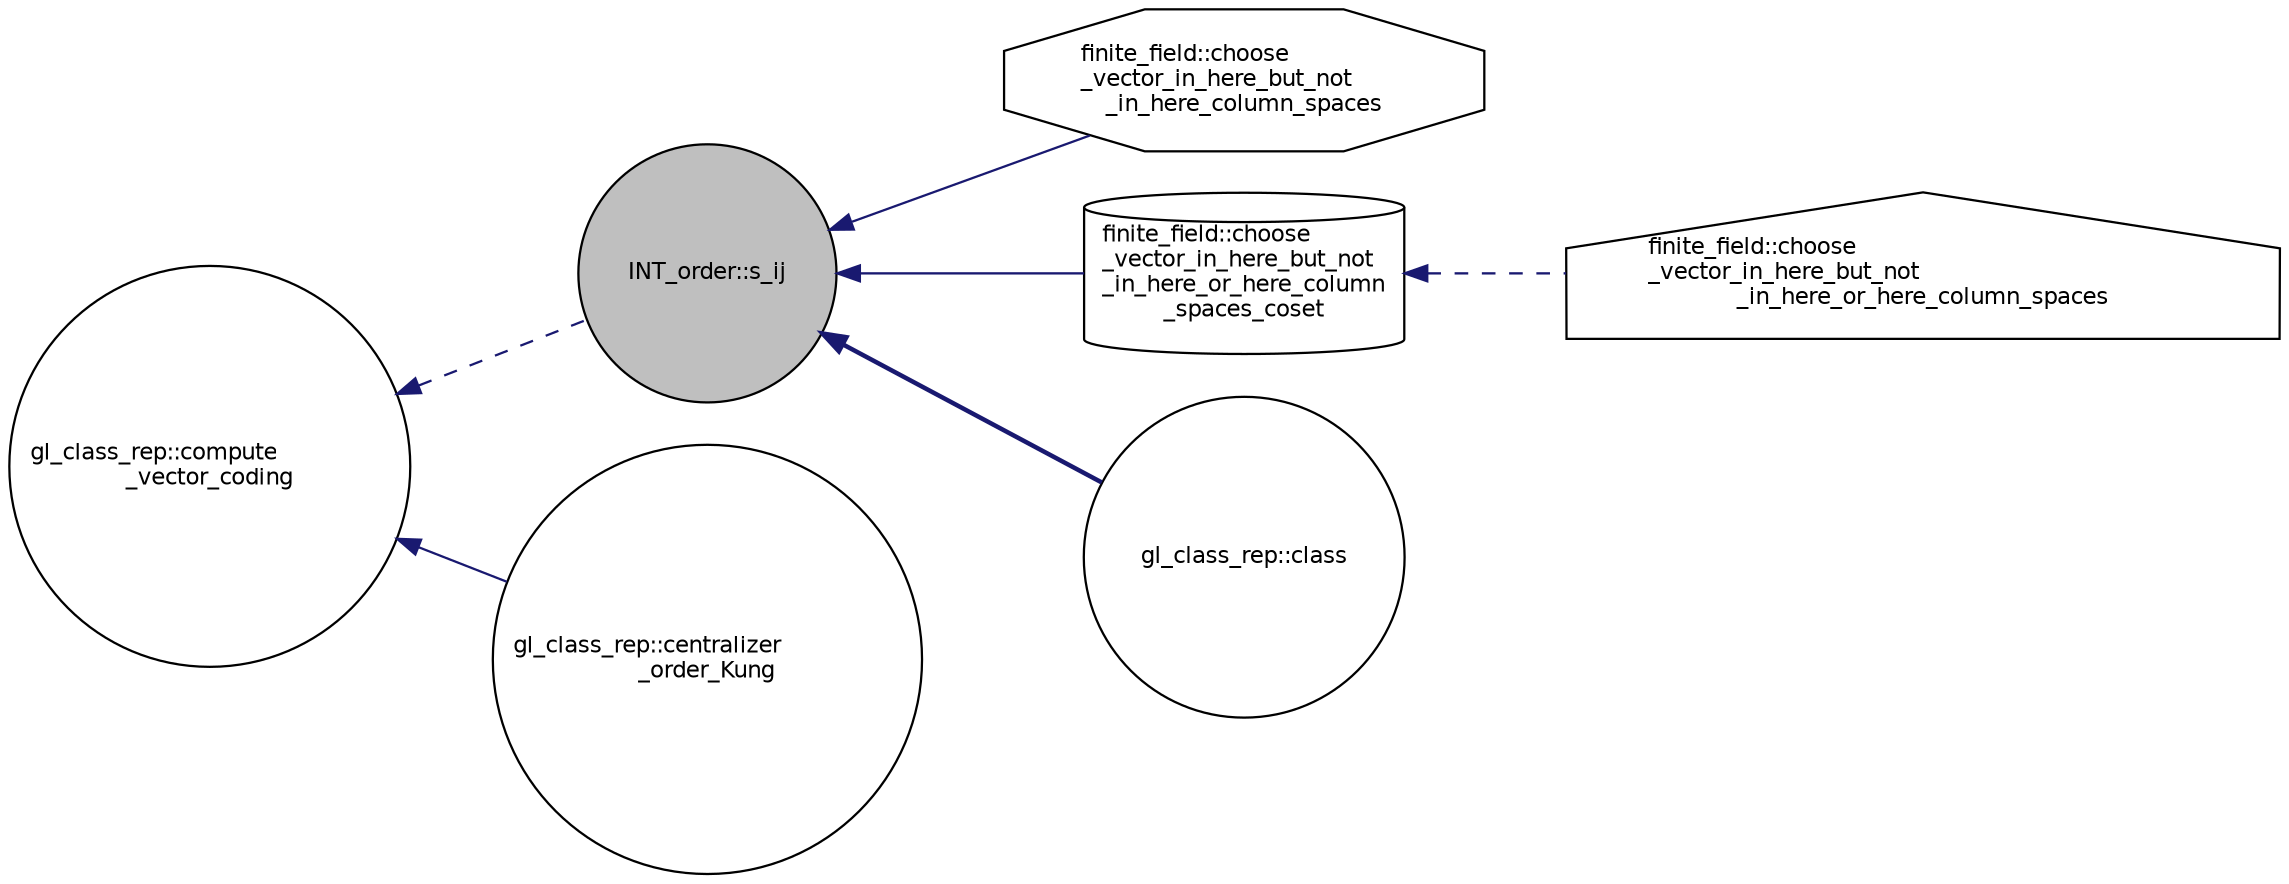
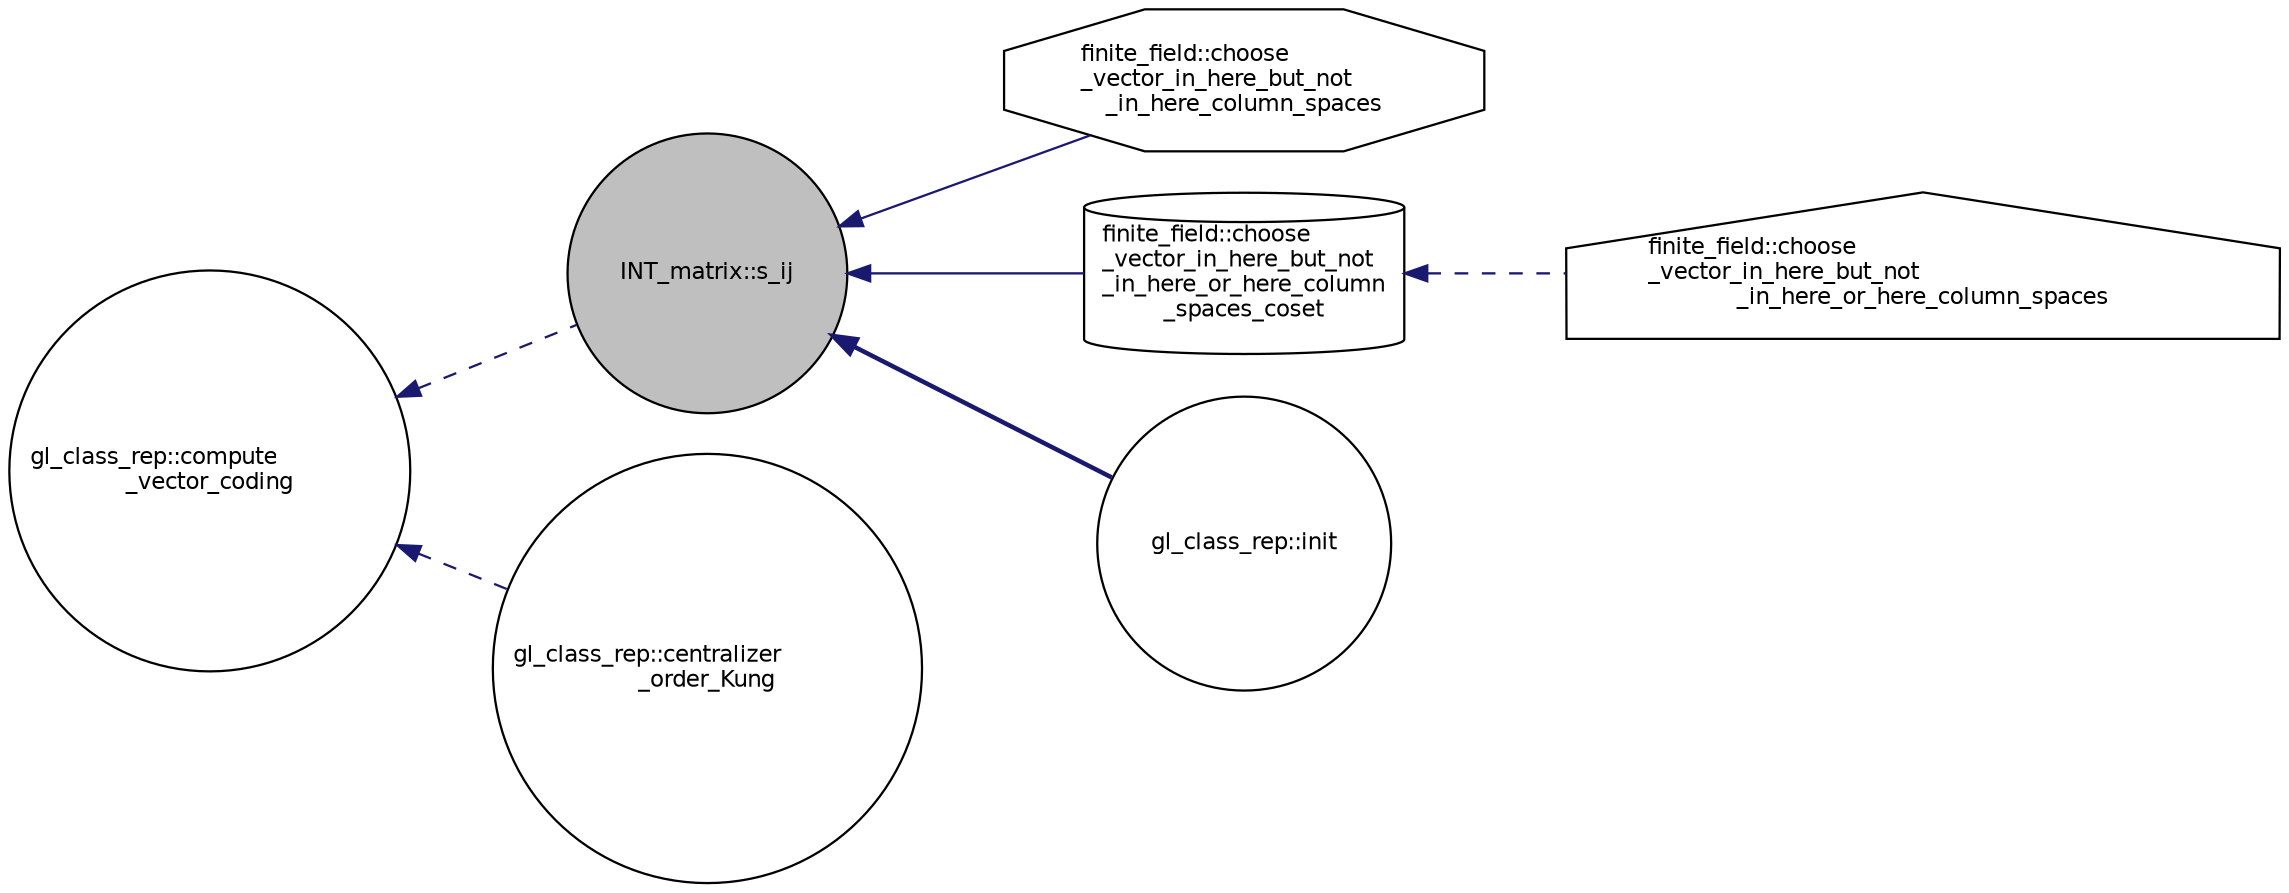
  digraph {
    rankdir=LR
    node [color=black fillcolor=white fontname=Helvetica fontsize=10 shape=circle style=filled]
    edge [color=midnightblue dir=back fontname=Helvetica fontsize=10 labelfontname=Helvetica labelfontsize=10 style=solid]
-   n1 [fillcolor=grey75 fontcolor=black height=0.2 label="INT_order::s_ij" width=0.4]
+   n1 [fillcolor=grey75 fontcolor=black height=0.2 label="INT_matrix::s_ij" width=0.4]
    n2 [height=0.2 label="finite_field::choose\l_vector_in_here_but_not\l_in_here_column_spaces" shape=octagon width=0.4]
    n3 [height=0.2 label="finite_field::choose\l_vector_in_here_but_not\l_in_here_or_here_column\l_spaces_coset" shape=cylinder width=0.4]
-   n4 [height=0.2 label="gl_class_rep::class" width=0.4]
+   n4 [height=0.2 label="gl_class_rep::init" width=0.4]
    n5 [height=0.2 label="finite_field::choose\l_vector_in_here_but_not\l_in_here_or_here_column_spaces" shape=house width=0.4]
    n6 [height=0.2 label="gl_class_rep::compute\l_vector_coding" width=0.4]
    n7 [height=0.2 label="gl_class_rep::centralizer\l_order_Kung" width=0.4]
    n1 -> n2
    n1 -> n3
    n1 -> n4 [style=bold]
    n3 -> n5 [style=dashed]
    n6 -> n1 [style=dashed]
-   n6 -> n7
+   n6 -> n7 [style=dashed]
  }
